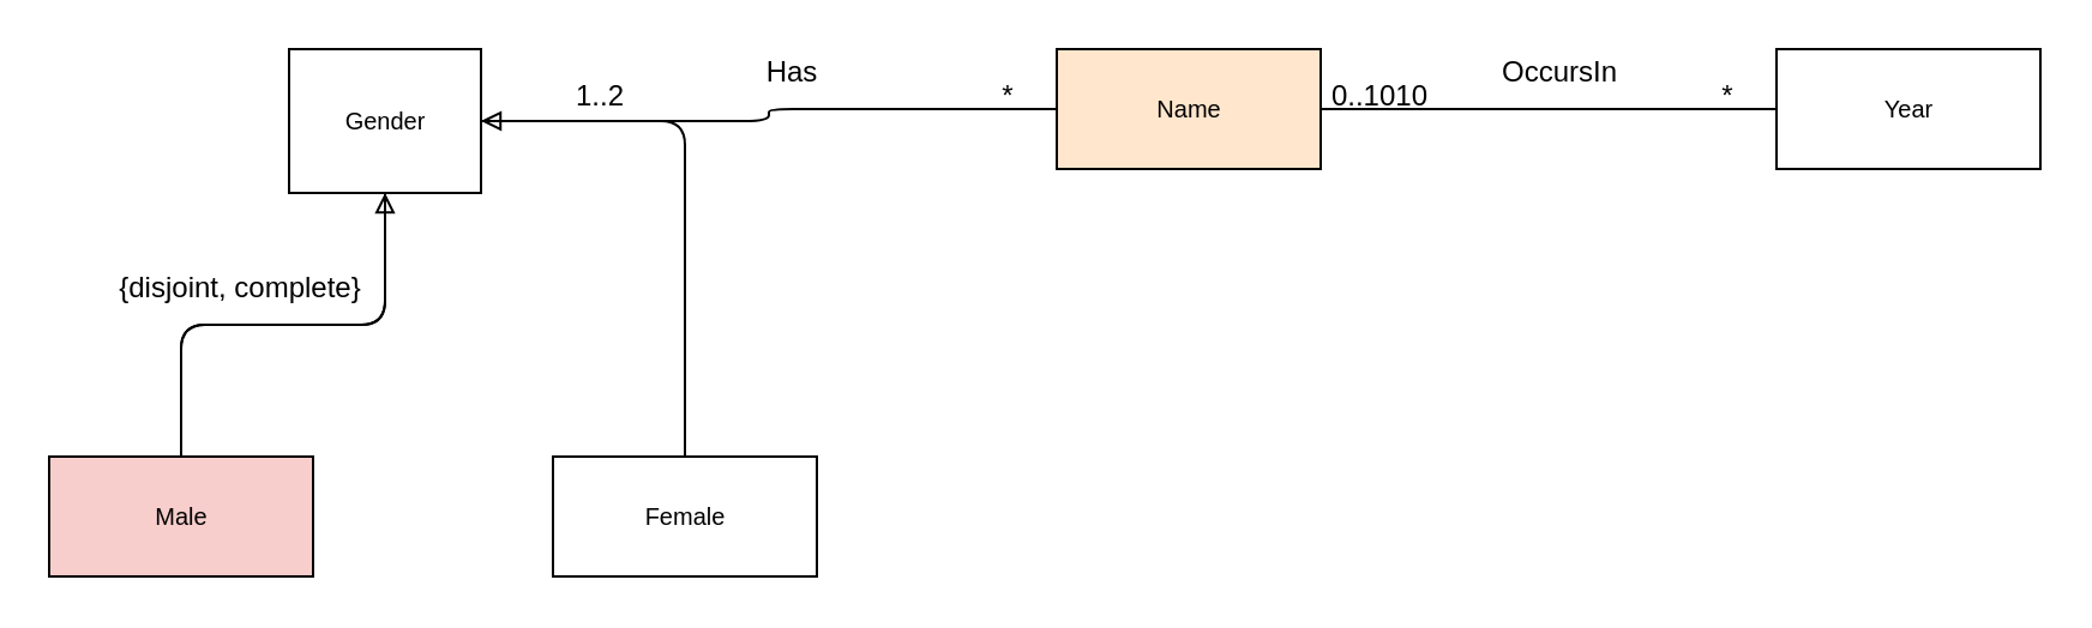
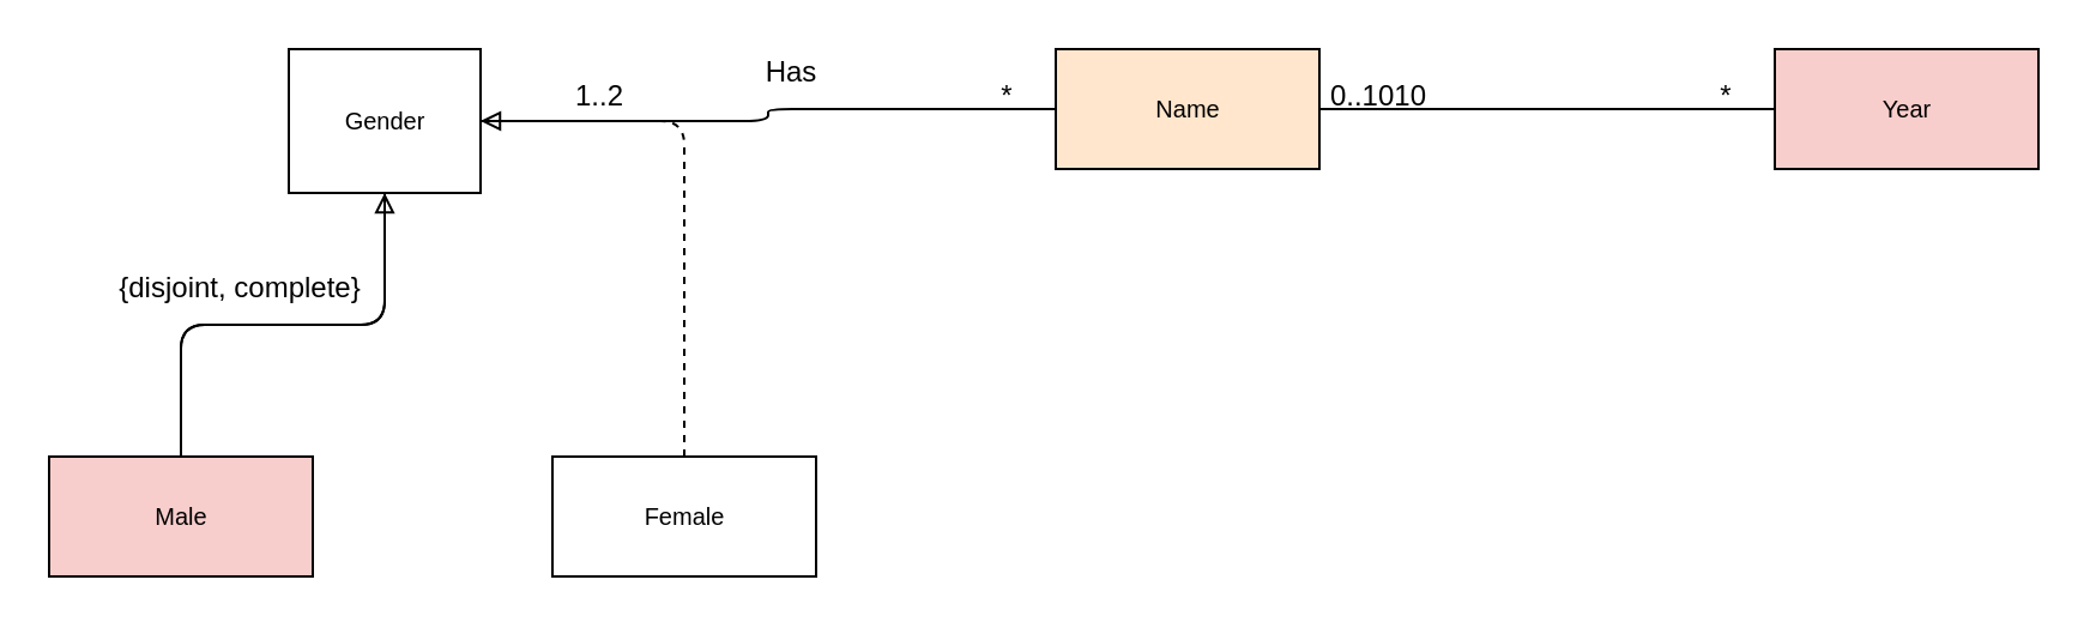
  <mxCell id="0" />
  <mxCell id="1" parent="0" />
  <mxCell id="2" value="" style="edgeStyle=orthogonalEdgeStyle;rounded=1;orthogonalLoop=1;jettySize=auto;html=1;startArrow=none;startFill=0;startSize=6;endArrow=none;endFill=0;strokeColor=#000000;strokeWidth=1;fontSize=10;entryX=0;entryY=0.5;entryDx=0;entryDy=0;" parent="1" source="6" target="8" edge="1"><mxGeometry relative="1" as="geometry"><mxPoint x="330" y="45" as="targetPoint" /></mxGeometry></mxCell>
  <mxCell id="3" value="" style="edgeStyle=orthogonalEdgeStyle;rounded=1;orthogonalLoop=1;jettySize=auto;html=1;startArrow=none;startFill=0;startSize=6;endArrow=none;endFill=0;strokeColor=#000000;strokeWidth=1;fontSize=10;" parent="1" source="6" target="10" edge="1"><mxGeometry relative="1" as="geometry" /></mxCell>
  <mxCell id="4" value="" style="edgeStyle=orthogonalEdgeStyle;rounded=1;orthogonalLoop=1;jettySize=auto;html=1;startArrow=block;startFill=0;startSize=6;endArrow=none;endFill=0;strokeColor=#000000;strokeWidth=1;fontSize=10;" parent="1" source="6" target="10" edge="1"><mxGeometry relative="1" as="geometry" /></mxCell>
- <mxCell id="5" value="" style="edgeStyle=orthogonalEdgeStyle;rounded=1;orthogonalLoop=1;jettySize=auto;html=1;startArrow=block;startFill=0;startSize=6;endArrow=none;endFill=0;strokeColor=#000000;strokeWidth=1;fontSize=10;" parent="1" source="6" target="11" edge="1"><mxGeometry relative="1" as="geometry" /></mxCell>
+ <mxCell id="5" value="" style="edgeStyle=orthogonalEdgeStyle;rounded=1;orthogonalLoop=1;jettySize=auto;html=1;startArrow=block;startFill=0;startSize=6;endArrow=none;endFill=0;strokeColor=#000000;strokeWidth=1;fontSize=10;dashed=1;" parent="1" source="6" target="11" edge="1"><mxGeometry relative="1" as="geometry" /></mxCell>
  <mxCell id="6" value="Gender" style="html=1;fontSize=10;" parent="1" vertex="1"><mxGeometry x="120" y="20" width="80" height="60" as="geometry" /></mxCell>
  <mxCell id="7" value="" style="edgeStyle=orthogonalEdgeStyle;rounded=1;orthogonalLoop=1;jettySize=auto;html=1;startArrow=none;startFill=0;startSize=6;endArrow=none;endFill=0;strokeColor=#000000;strokeWidth=1;fontSize=10;" parent="1" source="8" target="9" edge="1"><mxGeometry relative="1" as="geometry" /></mxCell>
  <mxCell id="8" value="Name" style="html=1;fontSize=10;fillColor=#ffe6cc;" parent="1" vertex="1"><mxGeometry x="440" y="20" width="110" height="50" as="geometry" /></mxCell>
- <mxCell id="9" value="Year" style="html=1;fontSize=10;" parent="1" vertex="1"><mxGeometry x="740" y="20" width="110" height="50" as="geometry" /></mxCell>
+ <mxCell id="9" value="Year" style="html=1;fontSize=10;fillColor=#f8cecc;" parent="1" vertex="1"><mxGeometry x="740" y="20" width="110" height="50" as="geometry" /></mxCell>
  <mxCell id="10" value="Male" style="html=1;fontSize=10;fillColor=#f8cecc;" parent="1" vertex="1"><mxGeometry x="20" y="190" width="110" height="50" as="geometry" /></mxCell>
  <mxCell id="11" value="Female" style="html=1;fontSize=10;" parent="1" vertex="1"><mxGeometry x="230" y="190" width="110" height="50" as="geometry" /></mxCell>
  <mxCell id="12" value="0..1010" style="text;html=1;strokeColor=none;fillColor=none;align=center;verticalAlign=middle;whiteSpace=wrap;rounded=0;" parent="1" vertex="1"><mxGeometry x="550" y="30" width="50" height="20" as="geometry" /></mxCell>
  <mxCell id="13" value="*" style="text;html=1;strokeColor=none;fillColor=none;align=center;verticalAlign=middle;whiteSpace=wrap;rounded=0;" parent="1" vertex="1"><mxGeometry x="700" y="30" width="40" height="20" as="geometry" /></mxCell>
  <mxCell id="14" value="1..2" style="text;html=1;strokeColor=none;fillColor=none;align=center;verticalAlign=middle;whiteSpace=wrap;rounded=0;" parent="1" vertex="1"><mxGeometry x="230" y="30" width="40" height="20" as="geometry" /></mxCell>
  <mxCell id="15" value="*" style="text;html=1;strokeColor=none;fillColor=none;align=center;verticalAlign=middle;whiteSpace=wrap;rounded=0;" parent="1" vertex="1"><mxGeometry x="400" y="30" width="40" height="20" as="geometry" /></mxCell>
- <mxCell id="16" value="OccursIn" style="text;html=1;strokeColor=none;fillColor=none;align=center;verticalAlign=middle;whiteSpace=wrap;rounded=0;" parent="1" vertex="1"><mxGeometry x="630" y="20" width="40" height="20" as="geometry" /></mxCell>
  <mxCell id="17" value="Has" style="text;html=1;strokeColor=none;fillColor=none;align=center;verticalAlign=middle;whiteSpace=wrap;rounded=0;" parent="1" vertex="1"><mxGeometry x="310" y="20" width="40" height="20" as="geometry" /></mxCell>
  <mxCell id="18" value="{disjoint, complete}" style="text;html=1;strokeColor=none;fillColor=none;align=center;verticalAlign=middle;whiteSpace=wrap;rounded=0;" parent="1" vertex="1"><mxGeometry x="40" y="110" width="120" height="20" as="geometry" /></mxCell>
